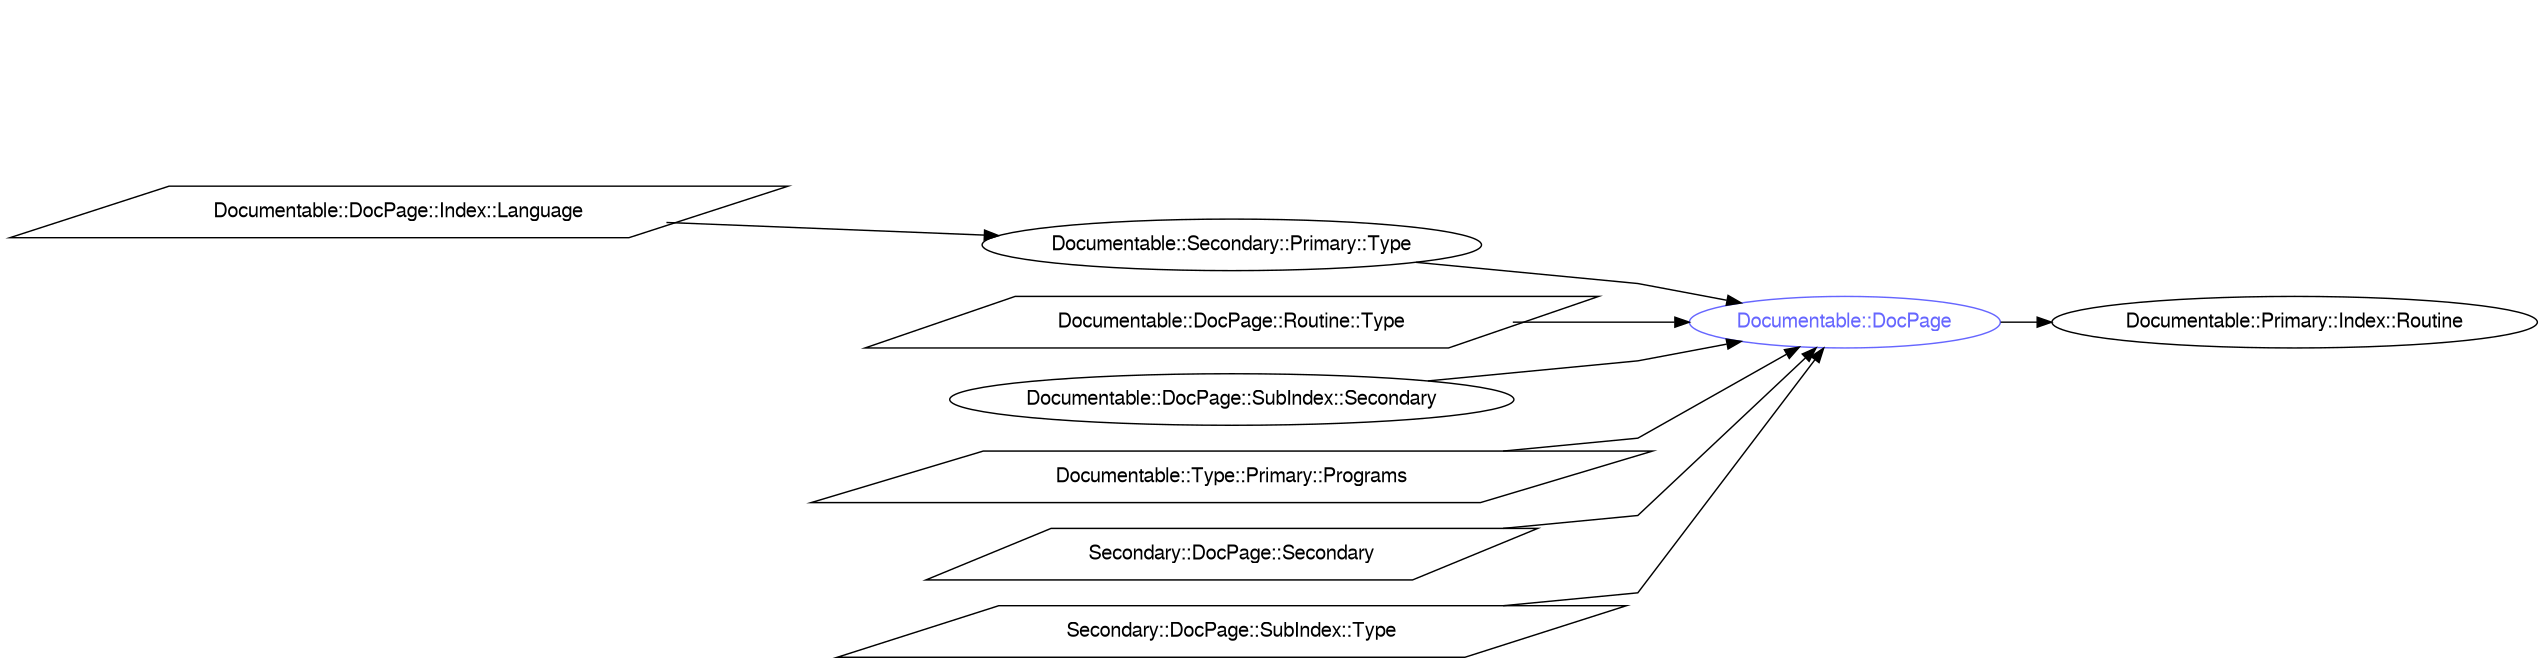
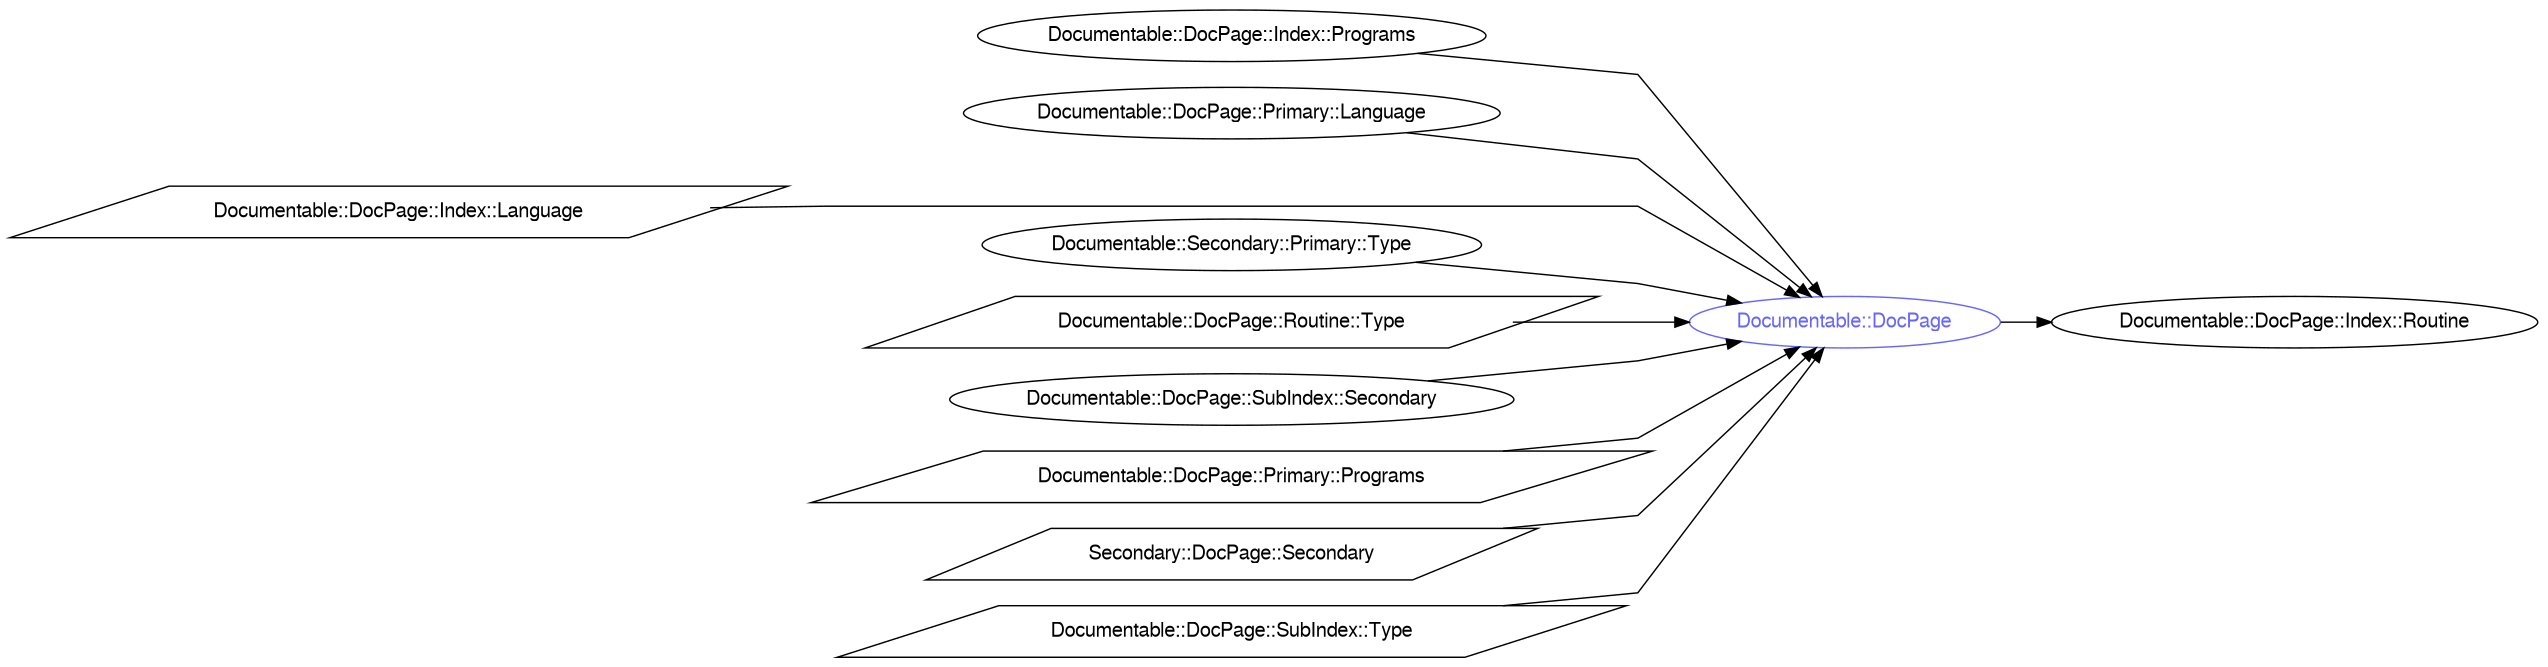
  digraph {
    rankdir=LR
    splines=polyline
    node [color="#000000" fontcolor="#000000" fontname=FreeSans shape=ellipse]
    edge [color="#000000"]
    "Documentable::DocPage" [color="#6666FF" fontcolor="#6666FF"]
-   "Documentable::DocPage::Index::Routine" [label="Documentable::Primary::Index::Routine"]
+   "Documentable::DocPage::Index::Routine"
+   "Documentable::DocPage::Index::Programs"
+   "Documentable::DocPage::Primary::Language"
    "Documentable::DocPage::Index::Language" [shape=parallelogram]
    n6 [label="Documentable::DocPage::Routine::Type" shape=parallelogram]
    n7 [label="Documentable::Secondary::Primary::Type"]
    n8 [label="Documentable::DocPage::SubIndex::Secondary"]
-   "Documentable::DocPage::Primary::Programs" [shape=parallelogram label="Documentable::Type::Primary::Programs"]
+   "Documentable::DocPage::Primary::Programs" [shape=parallelogram]
    n10 [label="Secondary::DocPage::Secondary" shape=parallelogram]
-   "Documentable::DocPage::SubIndex::Type" [shape=parallelogram label="Secondary::DocPage::SubIndex::Type"]
+   "Documentable::DocPage::SubIndex::Type" [shape=parallelogram]
    "Documentable::DocPage" -> "Documentable::DocPage::Index::Routine"
-   "Documentable::DocPage::Index::Language" -> n7
+   "Documentable::DocPage::Index::Programs" -> "Documentable::DocPage"
+   "Documentable::DocPage::Primary::Language" -> "Documentable::DocPage"
+   "Documentable::DocPage::Index::Language" -> "Documentable::DocPage"
    n6 -> "Documentable::DocPage"
    n7 -> "Documentable::DocPage"
    n8 -> "Documentable::DocPage"
    "Documentable::DocPage::Primary::Programs" -> "Documentable::DocPage"
    n10 -> "Documentable::DocPage"
    "Documentable::DocPage::SubIndex::Type" -> "Documentable::DocPage"
  }
